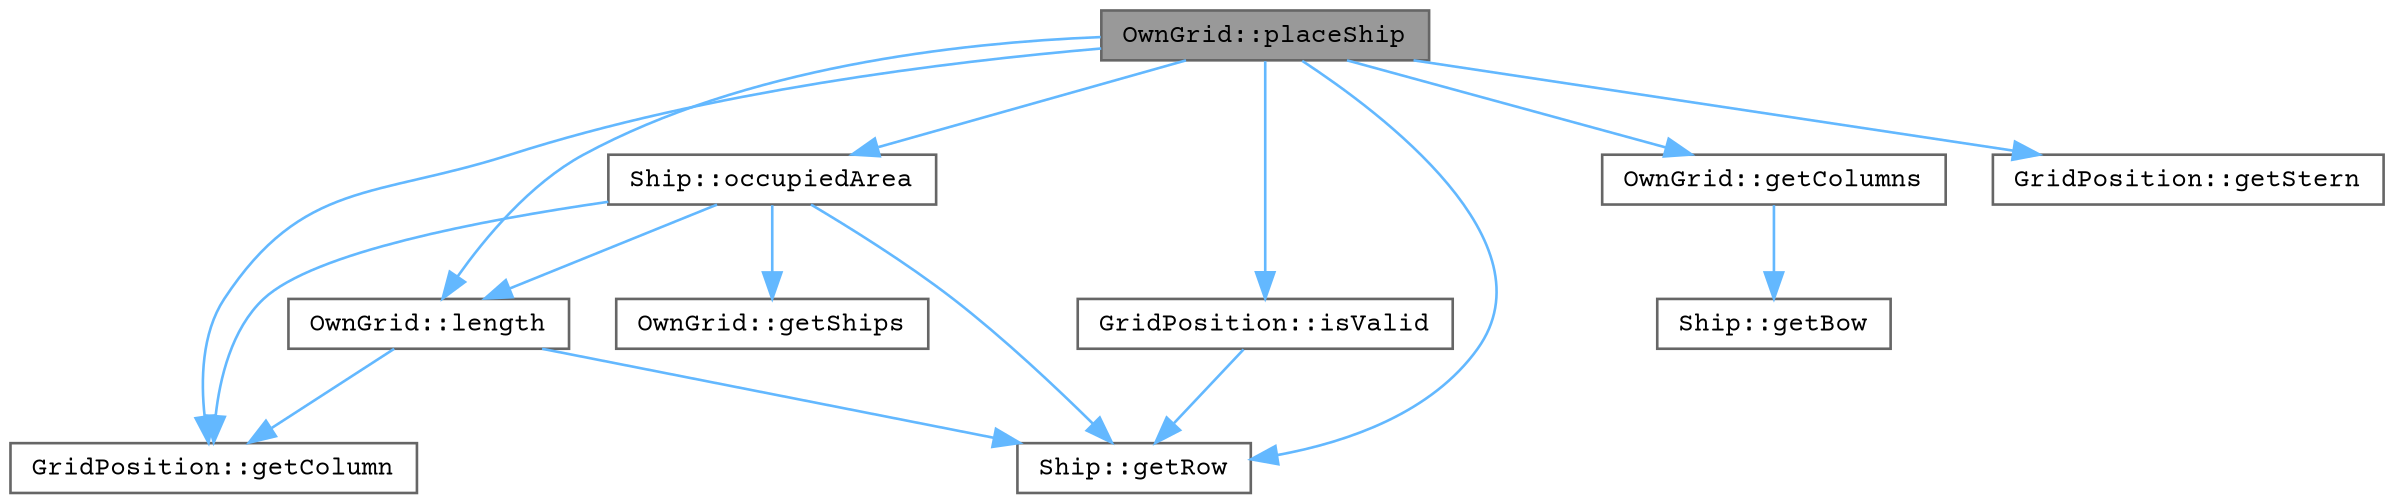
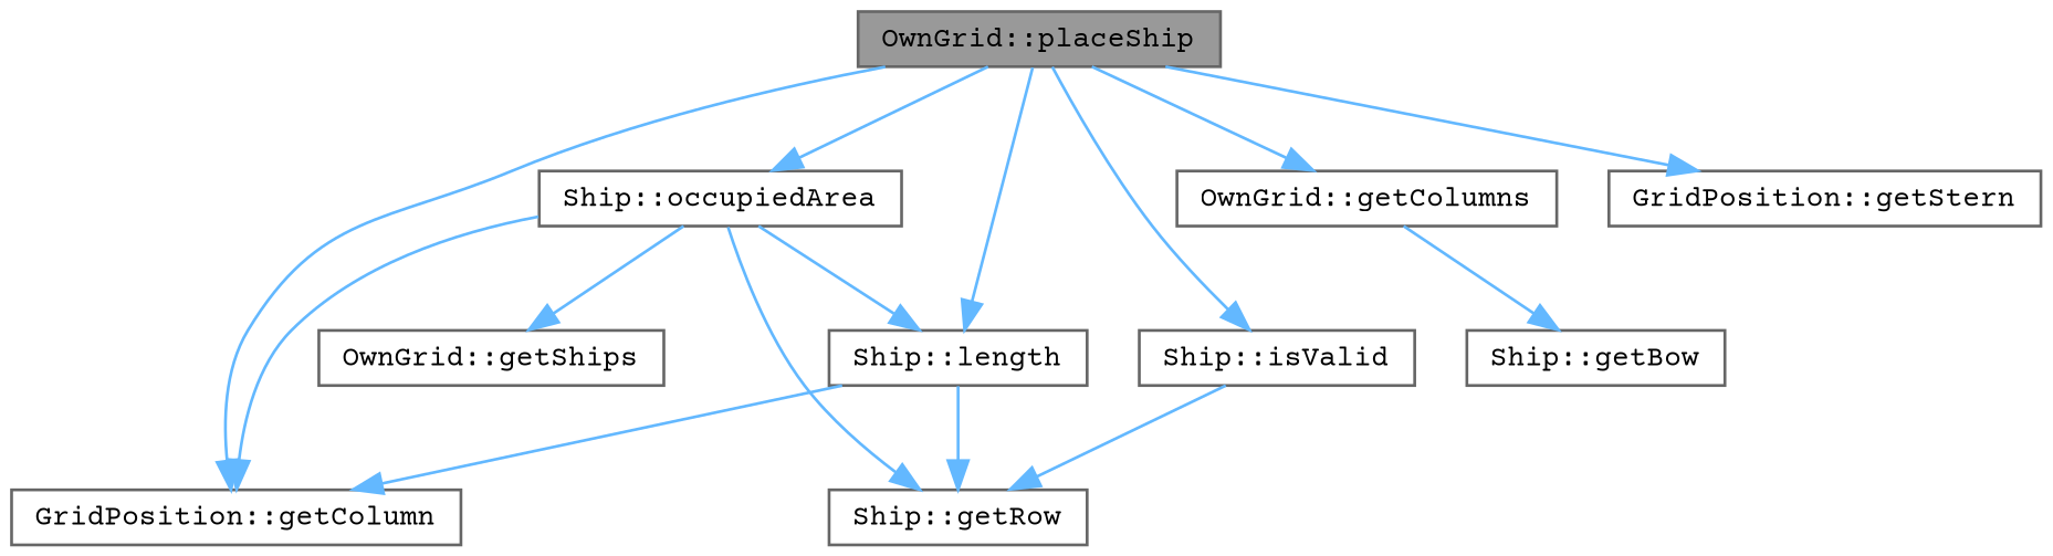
  digraph {
    fontname="Courier Prime"
    rankdir=TB
    node [color=grey40 fillcolor=white fontname="Courier Prime" fontsize=10 shape=box style=filled]
    edge [color=steelblue1 fontname="Courier Prime" fontsize=10 labelfontname=Helvetica labelfontsize=10 style=solid]
    n1 [color=gray40 fillcolor=grey60 fontcolor=black height=0.2 label="OwnGrid::placeShip" width=0.4]
    n2 [height=0.2 label="GridPosition::getColumn" width=0.4]
    n3 [height=0.2 label="OwnGrid::getColumns" width=0.4]
    n4 [height=0.2 label="Ship::getRow" width=0.4]
    n5 [height=0.2 label="GridPosition::getStern" width=0.4]
-   n6 [height=0.2 label="GridPosition::isValid" width=0.4]
-   n7 [height=0.2 label="OwnGrid::length" width=0.4]
+   n6 [height=0.2 label="Ship::isValid" width=0.4]
+   n7 [height=0.2 label="Ship::length" width=0.4]
    n8 [height=0.2 label="Ship::occupiedArea" width=0.4]
    n9 [height=0.2 label="Ship::getBow" width=0.4]
    n10 [height=0.2 label="OwnGrid::getShips" width=0.4]
    n1 -> n2
    n1 -> n3
-   n1 -> n4
    n1 -> n5
    n1 -> n6
    n1 -> n7
    n1 -> n8
    n3 -> n9
    n6 -> n4
    n7 -> n2
    n7 -> n4
    n8 -> n2
    n8 -> n4
    n8 -> n7
    n8 -> n10
  }
